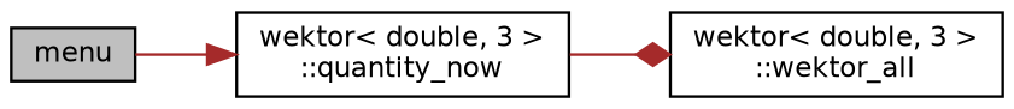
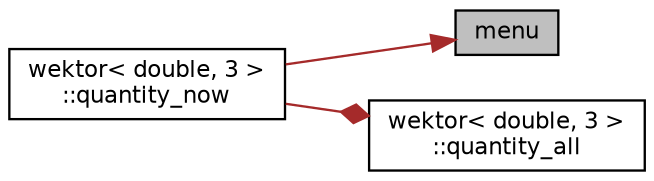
  digraph {
    rankdir=LR
    node [color=black fillcolor=white fontname=Helvetica fontsize=10 shape=record style=filled]
    edge [color=brown fontname=Helvetica fontsize=10 labelfontname=Helvetica labelfontsize=10 style=solid]
    n1 [fillcolor=grey75 fontcolor=black height=0.2 label=menu width=0.4]
    n2 [height=0.2 label="wektor\< double, 3 \>\l::quantity_now" width=0.4]
-   n3 [height=0.2 label="wektor\< double, 3 \>\l::wektor_all" width=0.4]
-   n1 -> n2 [arrowhead=normal]
+   n3 [height=0.2 label="wektor\< double, 3 \>\l::quantity_all" width=0.4]
+   n2 -> n1 [arrowhead=normal]
    n2 -> n3 [arrowhead=diamond]
  }
